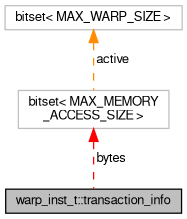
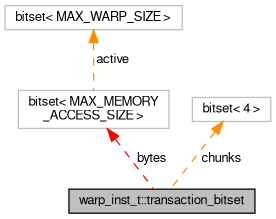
  digraph {
    node [color=grey75 fontname=FreeSans fontsize=10 shape=record]
    edge [color=darkorange dir=back fontname=FreeSans fontsize=10 labelfontname=FreeSans labelfontsize=10 style=dashed]
-   n1 [color=black fillcolor=grey75 fontcolor=black height=0.2 label="warp_inst_t::transaction_info" style=filled width=0.4]
+   n1 [color=black fillcolor=grey75 fontcolor=black height=0.2 label="warp_inst_t::transaction_bitset" style=filled width=0.4]
    n2 [height=0.2 label="bitset\< MAX_MEMORY\l_ACCESS_SIZE \>" width=0.4]
    n3 [height=0.2 label="bitset\< MAX_WARP_SIZE \>" width=0.4]
+   n4 [height=0.2 label="bitset\< 4 \>" width=0.4]
    n2 -> n1 [color=red label=" bytes"]
    n3 -> n2 [label=" active"]
+   n4 -> n1 [label=" chunks"]
  }
